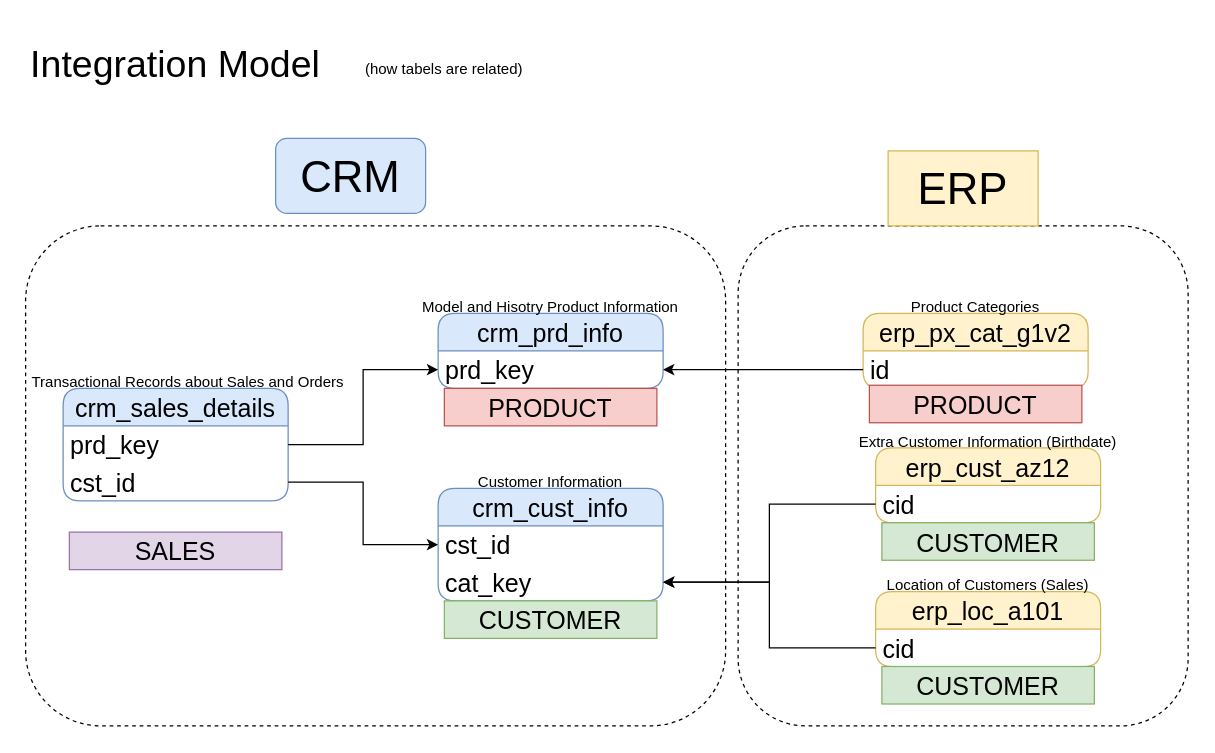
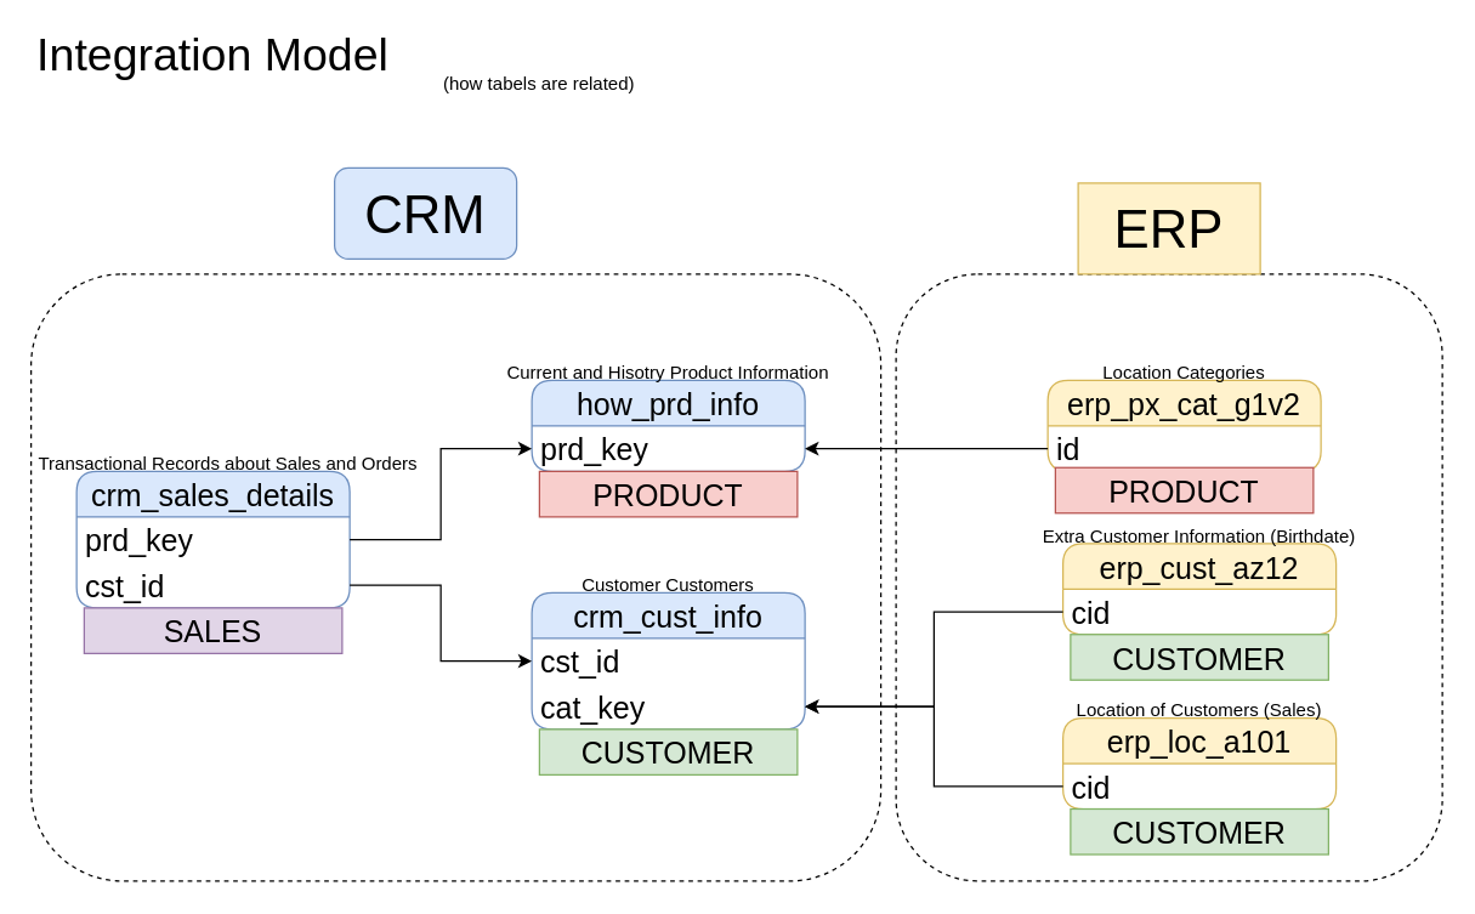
  <mxCell id="0" />
  <mxCell id="1" parent="0" />
- <mxCell id="2" value="&lt;font style=&quot;font-size: 30px;&quot;&gt;Integration Model&lt;/font&gt;" style="text;html=1;align=center;verticalAlign=middle;whiteSpace=wrap;rounded=0;" parent="1" vertex="1"><mxGeometry x="20" y="20" width="240" height="60" as="geometry" /></mxCell>
+ <mxCell id="2" value="&lt;font style=&quot;font-size: 30px;&quot;&gt;Integration Model&lt;/font&gt;" style="text;html=1;align=center;verticalAlign=middle;whiteSpace=wrap;rounded=0;" parent="1" vertex="1"><mxGeometry x="20" y="5" width="240" height="60" as="geometry" /></mxCell>
  <mxCell id="3" value="(how tabels are related)" style="text;html=1;align=center;verticalAlign=middle;whiteSpace=wrap;rounded=0;" parent="1" vertex="1"><mxGeometry x="290" y="40" width="130" height="30" as="geometry" /></mxCell>
  <mxCell id="4" value="crm_cust_info" style="swimlane;fontStyle=0;childLayout=stackLayout;horizontal=1;startSize=30;horizontalStack=0;resizeParent=1;resizeParentMax=0;resizeLast=0;collapsible=1;marginBottom=0;whiteSpace=wrap;html=1;rounded=1;fillColor=#dae8fc;strokeColor=#6c8ebf;fontSize=20;" parent="1" vertex="1"><mxGeometry x="350" y="390" width="180" height="90" as="geometry" /></mxCell>
  <mxCell id="5" value="cst_id" style="text;strokeColor=none;fillColor=none;align=left;verticalAlign=middle;spacingLeft=4;spacingRight=4;overflow=hidden;points=[[0,0.5],[1,0.5]];portConstraint=eastwest;rotatable=0;whiteSpace=wrap;html=1;fontSize=20;" parent="4" vertex="1"><mxGeometry y="30" width="180" height="30" as="geometry" /></mxCell>
  <mxCell id="6" value="cat_key" style="text;strokeColor=none;fillColor=none;align=left;verticalAlign=middle;spacingLeft=4;spacingRight=4;overflow=hidden;points=[[0,0.5],[1,0.5]];portConstraint=eastwest;rotatable=0;whiteSpace=wrap;html=1;fontSize=20;" parent="4" vertex="1"><mxGeometry y="60" width="180" height="30" as="geometry" /></mxCell>
- <mxCell id="7" value="Customer Information" style="text;html=1;align=center;verticalAlign=middle;whiteSpace=wrap;rounded=0;" parent="1" vertex="1"><mxGeometry x="380" y="370" width="120" height="30" as="geometry" /></mxCell>
- <mxCell id="8" value="crm_prd_info" style="swimlane;fontStyle=0;childLayout=stackLayout;horizontal=1;startSize=30;horizontalStack=0;resizeParent=1;resizeParentMax=0;resizeLast=0;collapsible=1;marginBottom=0;whiteSpace=wrap;html=1;rounded=1;fillColor=#dae8fc;strokeColor=#6c8ebf;fontSize=20;" parent="1" vertex="1"><mxGeometry x="350" y="250" width="180" height="60" as="geometry" /></mxCell>
+ <mxCell id="7" value="Customer Customers" style="text;html=1;align=center;verticalAlign=middle;whiteSpace=wrap;rounded=0;" parent="1" vertex="1"><mxGeometry x="380" y="370" width="120" height="30" as="geometry" /></mxCell>
+ <mxCell id="8" value="how_prd_info" style="swimlane;fontStyle=0;childLayout=stackLayout;horizontal=1;startSize=30;horizontalStack=0;resizeParent=1;resizeParentMax=0;resizeLast=0;collapsible=1;marginBottom=0;whiteSpace=wrap;html=1;rounded=1;fillColor=#dae8fc;strokeColor=#6c8ebf;fontSize=20;" parent="1" vertex="1"><mxGeometry x="350" y="250" width="180" height="60" as="geometry" /></mxCell>
  <mxCell id="9" value="prd_key" style="text;strokeColor=none;fillColor=none;align=left;verticalAlign=middle;spacingLeft=4;spacingRight=4;overflow=hidden;points=[[0,0.5],[1,0.5]];portConstraint=eastwest;rotatable=0;whiteSpace=wrap;html=1;fontSize=20;" parent="8" vertex="1"><mxGeometry y="30" width="180" height="30" as="geometry" /></mxCell>
- <mxCell id="10" value="Model and Hisotry Product Information" style="text;html=1;align=center;verticalAlign=middle;whiteSpace=wrap;rounded=0;" parent="1" vertex="1"><mxGeometry x="330" y="230" width="220" height="30" as="geometry" /></mxCell>
+ <mxCell id="10" value="Current and Hisotry Product Information" style="text;html=1;align=center;verticalAlign=middle;whiteSpace=wrap;rounded=0;" parent="1" vertex="1"><mxGeometry x="330" y="230" width="220" height="30" as="geometry" /></mxCell>
  <mxCell id="11" value="crm_sales_details" style="swimlane;fontStyle=0;childLayout=stackLayout;horizontal=1;startSize=30;horizontalStack=0;resizeParent=1;resizeParentMax=0;resizeLast=0;collapsible=1;marginBottom=0;whiteSpace=wrap;html=1;rounded=1;fillColor=#dae8fc;strokeColor=#6c8ebf;fontSize=20;" parent="1" vertex="1"><mxGeometry x="50" y="310" width="180" height="90" as="geometry" /></mxCell>
  <mxCell id="12" value="prd_key" style="text;strokeColor=none;fillColor=none;align=left;verticalAlign=middle;spacingLeft=4;spacingRight=4;overflow=hidden;points=[[0,0.5],[1,0.5]];portConstraint=eastwest;rotatable=0;whiteSpace=wrap;html=1;fontSize=20;" parent="11" vertex="1"><mxGeometry y="30" width="180" height="30" as="geometry" /></mxCell>
  <mxCell id="13" value="cst_id" style="text;strokeColor=none;fillColor=none;align=left;verticalAlign=middle;spacingLeft=4;spacingRight=4;overflow=hidden;points=[[0,0.5],[1,0.5]];portConstraint=eastwest;rotatable=0;whiteSpace=wrap;html=1;fontSize=20;" parent="11" vertex="1"><mxGeometry y="60" width="180" height="30" as="geometry" /></mxCell>
  <mxCell id="14" value="Transactional Records about Sales and Orders" style="text;html=1;align=center;verticalAlign=middle;whiteSpace=wrap;rounded=0;" parent="1" vertex="1"><mxGeometry x="20" y="290" width="260" height="30" as="geometry" /></mxCell>
  <mxCell id="15" style="edgeStyle=orthogonalEdgeStyle;rounded=0;orthogonalLoop=1;jettySize=auto;html=1;entryX=0;entryY=0.5;entryDx=0;entryDy=0;" parent="1" source="12" target="9" edge="1"><mxGeometry relative="1" as="geometry" /></mxCell>
  <mxCell id="16" style="edgeStyle=orthogonalEdgeStyle;rounded=0;orthogonalLoop=1;jettySize=auto;html=1;exitX=1;exitY=0.5;exitDx=0;exitDy=0;entryX=0;entryY=0.5;entryDx=0;entryDy=0;" parent="1" source="13" target="5" edge="1"><mxGeometry relative="1" as="geometry" /></mxCell>
  <mxCell id="17" value="erp_cust_az12" style="swimlane;fontStyle=0;childLayout=stackLayout;horizontal=1;startSize=30;horizontalStack=0;resizeParent=1;resizeParentMax=0;resizeLast=0;collapsible=1;marginBottom=0;whiteSpace=wrap;html=1;rounded=1;fillColor=#fff2cc;strokeColor=#d6b656;fontSize=20;" parent="1" vertex="1"><mxGeometry x="700" y="357.5" width="180" height="60" as="geometry" /></mxCell>
  <mxCell id="18" value="cid" style="text;strokeColor=none;fillColor=none;align=left;verticalAlign=middle;spacingLeft=4;spacingRight=4;overflow=hidden;points=[[0,0.5],[1,0.5]];portConstraint=eastwest;rotatable=0;whiteSpace=wrap;html=1;fontSize=20;" parent="17" vertex="1"><mxGeometry y="30" width="180" height="30" as="geometry" /></mxCell>
  <mxCell id="19" value="Extra Customer Information (Birthdate)" style="text;html=1;align=center;verticalAlign=middle;whiteSpace=wrap;rounded=0;" parent="1" vertex="1"><mxGeometry x="680" y="337.5" width="220" height="30" as="geometry" /></mxCell>
  <mxCell id="20" style="edgeStyle=orthogonalEdgeStyle;rounded=0;orthogonalLoop=1;jettySize=auto;html=1;entryX=1;entryY=0.5;entryDx=0;entryDy=0;" parent="1" source="18" target="6" edge="1"><mxGeometry relative="1" as="geometry" /></mxCell>
  <mxCell id="21" value="erp_loc_a101" style="swimlane;fontStyle=0;childLayout=stackLayout;horizontal=1;startSize=30;horizontalStack=0;resizeParent=1;resizeParentMax=0;resizeLast=0;collapsible=1;marginBottom=0;whiteSpace=wrap;html=1;rounded=1;fillColor=#fff2cc;strokeColor=#d6b656;fontSize=20;" parent="1" vertex="1"><mxGeometry x="700" y="472.5" width="180" height="60" as="geometry" /></mxCell>
  <mxCell id="22" value="cid" style="text;strokeColor=none;fillColor=none;align=left;verticalAlign=middle;spacingLeft=4;spacingRight=4;overflow=hidden;points=[[0,0.5],[1,0.5]];portConstraint=eastwest;rotatable=0;whiteSpace=wrap;html=1;fontSize=20;" parent="21" vertex="1"><mxGeometry y="30" width="180" height="30" as="geometry" /></mxCell>
  <mxCell id="23" style="edgeStyle=orthogonalEdgeStyle;rounded=0;orthogonalLoop=1;jettySize=auto;html=1;entryX=1;entryY=0.5;entryDx=0;entryDy=0;" parent="1" source="22" target="6" edge="1"><mxGeometry relative="1" as="geometry" /></mxCell>
  <mxCell id="24" value="Location of Customers (Sales)" style="text;html=1;align=center;verticalAlign=middle;whiteSpace=wrap;rounded=0;" parent="1" vertex="1"><mxGeometry x="680" y="452.5" width="220" height="30" as="geometry" /></mxCell>
  <mxCell id="25" value="erp_px_cat_g1v2" style="swimlane;fontStyle=0;childLayout=stackLayout;horizontal=1;startSize=30;horizontalStack=0;resizeParent=1;resizeParentMax=0;resizeLast=0;collapsible=1;marginBottom=0;whiteSpace=wrap;html=1;rounded=1;fillColor=#fff2cc;strokeColor=#d6b656;fontSize=20;" parent="1" vertex="1"><mxGeometry x="690" y="250" width="180" height="60" as="geometry" /></mxCell>
  <mxCell id="26" value="id" style="text;strokeColor=none;fillColor=none;align=left;verticalAlign=middle;spacingLeft=4;spacingRight=4;overflow=hidden;points=[[0,0.5],[1,0.5]];portConstraint=eastwest;rotatable=0;whiteSpace=wrap;html=1;fontSize=20;" parent="25" vertex="1"><mxGeometry y="30" width="180" height="30" as="geometry" /></mxCell>
- <mxCell id="27" value="Product Categories" style="text;html=1;align=center;verticalAlign=middle;whiteSpace=wrap;rounded=0;" parent="1" vertex="1"><mxGeometry x="670" y="230" width="220" height="30" as="geometry" /></mxCell>
+ <mxCell id="27" value="Location Categories" style="text;html=1;align=center;verticalAlign=middle;whiteSpace=wrap;rounded=0;" parent="1" vertex="1"><mxGeometry x="670" y="230" width="220" height="30" as="geometry" /></mxCell>
  <mxCell id="28" style="edgeStyle=orthogonalEdgeStyle;rounded=0;orthogonalLoop=1;jettySize=auto;html=1;entryX=1;entryY=0.5;entryDx=0;entryDy=0;" parent="1" source="26" target="9" edge="1"><mxGeometry relative="1" as="geometry" /></mxCell>
  <mxCell id="29" value="" style="rounded=1;whiteSpace=wrap;html=1;fillColor=none;dashed=1;" parent="1" vertex="1"><mxGeometry x="20" y="180" width="560" height="400" as="geometry" /></mxCell>
  <mxCell id="30" value="" style="rounded=1;whiteSpace=wrap;html=1;fillColor=none;dashed=1;" parent="1" vertex="1"><mxGeometry x="590" y="180" width="360" height="400" as="geometry" /></mxCell>
  <mxCell id="31" value="&lt;font style=&quot;font-size: 35px;&quot;&gt;CRM&lt;/font&gt;" style="rounded=1;whiteSpace=wrap;html=1;fillColor=#dae8fc;strokeColor=#6c8ebf;" parent="1" vertex="1"><mxGeometry x="220" y="110" width="120" height="60" as="geometry" /></mxCell>
  <mxCell id="32" value="&lt;span style=&quot;font-size: 35px;&quot;&gt;ERP&lt;/span&gt;" style="whiteSpace=wrap;html=1;fillColor=#fff2cc;strokeColor=#d6b656;rounded=0;" parent="1" vertex="1"><mxGeometry x="710" y="120" width="120" height="60" as="geometry" /></mxCell>
  <mxCell id="33" value="PRODUCT" style="text;html=1;strokeColor=#b85450;fillColor=#f8cecc;align=center;verticalAlign=middle;whiteSpace=wrap;overflow=hidden;fontSize=20;" vertex="1" parent="1"><mxGeometry x="355" y="310" width="170" height="30" as="geometry" /></mxCell>
  <mxCell id="34" value="PRODUCT" style="text;html=1;strokeColor=#b85450;fillColor=#f8cecc;align=center;verticalAlign=middle;whiteSpace=wrap;overflow=hidden;fontSize=20;" vertex="1" parent="1"><mxGeometry x="695" y="307.5" width="170" height="30" as="geometry" /></mxCell>
  <mxCell id="35" value="CUSTOMER" style="text;html=1;strokeColor=#82b366;fillColor=#d5e8d4;align=center;verticalAlign=middle;whiteSpace=wrap;overflow=hidden;fontSize=20;" vertex="1" parent="1"><mxGeometry x="355" y="480" width="170" height="30" as="geometry" /></mxCell>
  <mxCell id="36" value="CUSTOMER" style="text;html=1;strokeColor=#82b366;fillColor=#d5e8d4;align=center;verticalAlign=middle;whiteSpace=wrap;overflow=hidden;fontSize=20;" vertex="1" parent="1"><mxGeometry x="705" y="417.5" width="170" height="30" as="geometry" /></mxCell>
  <mxCell id="37" value="CUSTOMER" style="text;html=1;strokeColor=#82b366;fillColor=#d5e8d4;align=center;verticalAlign=middle;whiteSpace=wrap;overflow=hidden;fontSize=20;" vertex="1" parent="1"><mxGeometry x="705" y="532.5" width="170" height="30" as="geometry" /></mxCell>
- <mxCell id="38" value="SALES" style="text;html=1;strokeColor=#9673a6;fillColor=#e1d5e7;align=center;verticalAlign=middle;whiteSpace=wrap;overflow=hidden;fontSize=20;" vertex="1" parent="1"><mxGeometry x="55" y="425" width="170" height="30" as="geometry" /></mxCell>
+ <mxCell id="38" value="SALES" style="text;html=1;strokeColor=#9673a6;fillColor=#e1d5e7;align=center;verticalAlign=middle;whiteSpace=wrap;overflow=hidden;fontSize=20;" vertex="1" parent="1"><mxGeometry x="55" y="400" width="170" height="30" as="geometry" /></mxCell>
